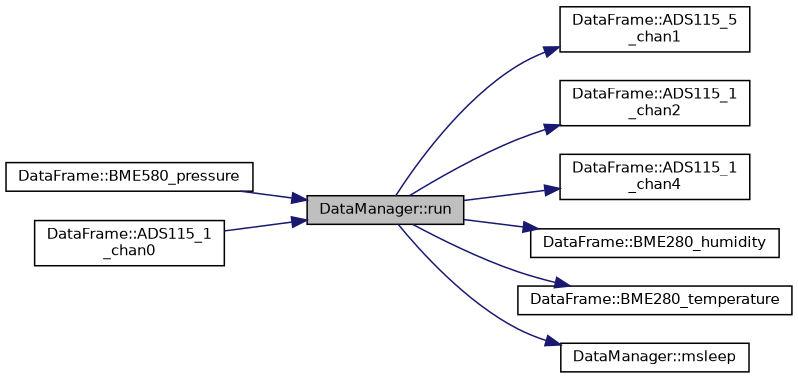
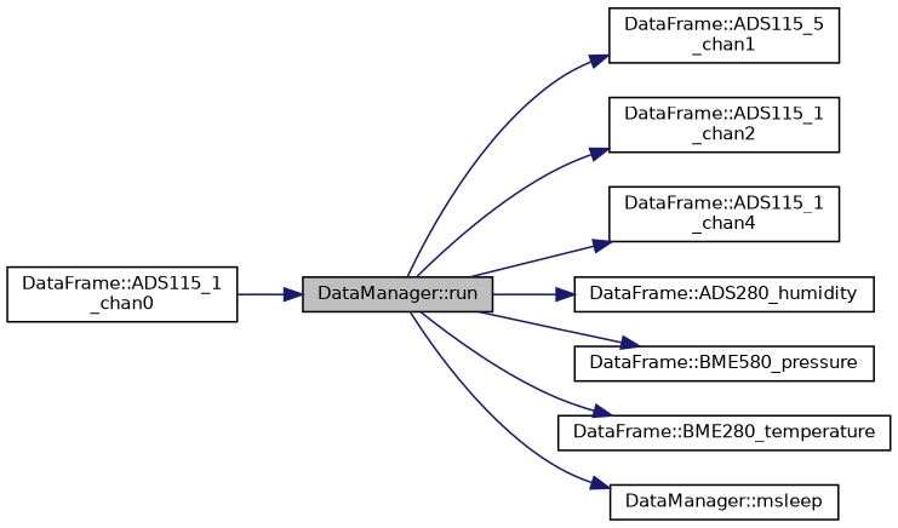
  digraph {
    rankdir=LR
    node [color=black fillcolor=white fontname=Helvetica fontsize=10 shape=record style=filled]
    edge [color=midnightblue fontname=Helvetica fontsize=10 labelfontname=Helvetica labelfontsize=10 style=solid]
    n1 [fillcolor=grey75 fontcolor=black height=0.2 label="DataManager::run" width=0.4]
    n2 [height=0.2 label="DataFrame::ADS115_5\l_chan1" width=0.4]
    n3 [height=0.2 label="DataFrame::ADS115_1\l_chan2" width=0.4]
    n4 [height=0.2 label="DataFrame::ADS115_1\l_chan4" width=0.4]
-   n5 [height=0.2 label="DataFrame::BME280_humidity" width=0.4]
+   n5 [height=0.2 label="DataFrame::ADS280_humidity" width=0.4]
    n6 [height=0.2 label="DataFrame::BME580_pressure" width=0.4]
    n7 [height=0.2 label="DataFrame::BME280_temperature" width=0.4]
    n8 [height=0.2 label="DataManager::msleep" width=0.4]
    n9 [height=0.2 label="DataFrame::ADS115_1\l_chan0" width=0.4]
    n1 -> n2
    n1 -> n3
    n1 -> n4
    n1 -> n5
-   n6 -> n1
+   n1 -> n6
    n1 -> n7
    n1 -> n8
    n9 -> n1
  }
